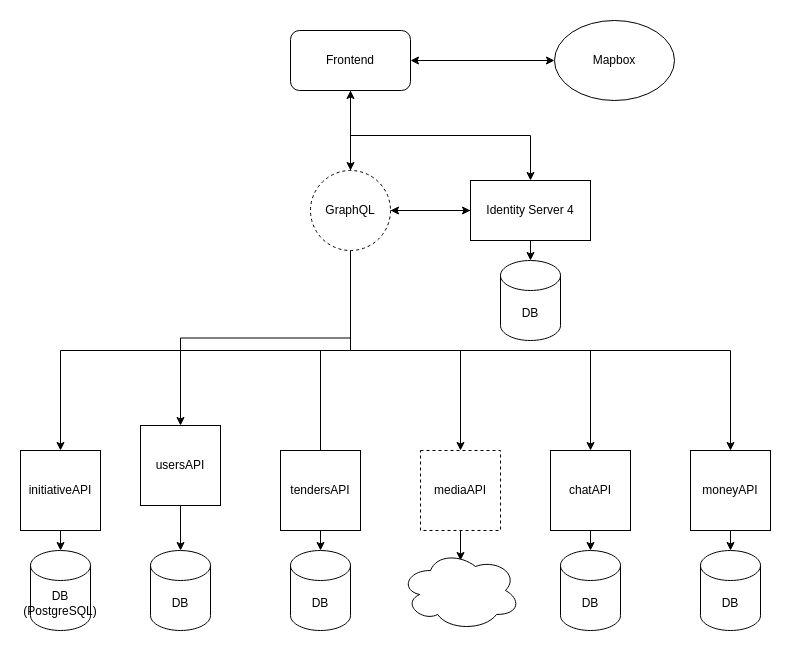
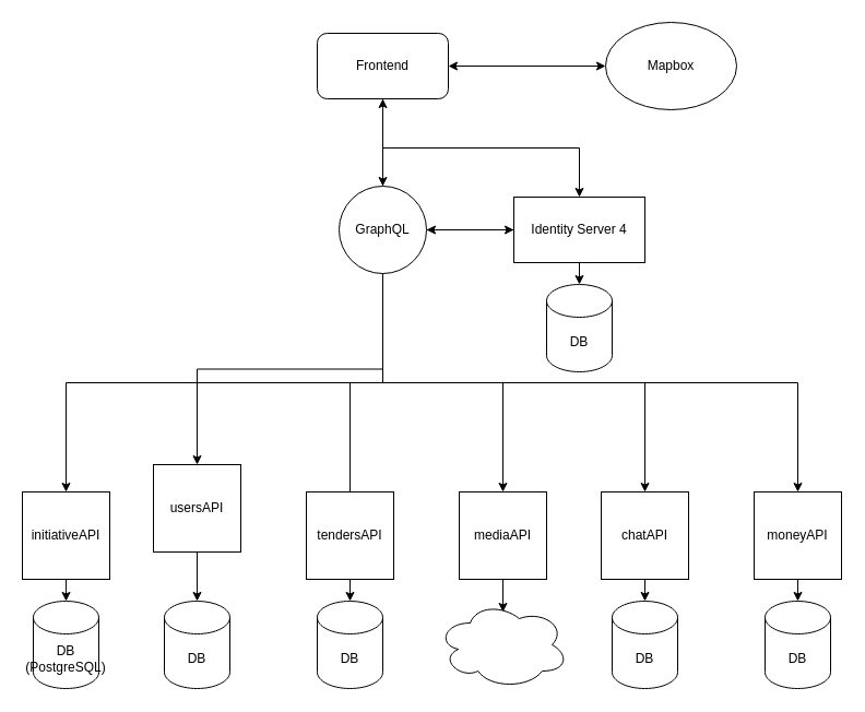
  <mxCell id="0" />
  <mxCell id="1" parent="0" />
  <mxCell id="2" style="edgeStyle=orthogonalEdgeStyle;rounded=0;orthogonalLoop=1;jettySize=auto;html=1;exitX=0.5;exitY=1;exitDx=0;exitDy=0;entryX=0.5;entryY=0;entryDx=0;entryDy=0;entryPerimeter=0;" parent="1" source="4" target="20" edge="1"><mxGeometry relative="1" as="geometry" /></mxCell>
  <mxCell id="3" style="edgeStyle=orthogonalEdgeStyle;rounded=0;orthogonalLoop=1;jettySize=auto;html=1;exitX=0;exitY=0.5;exitDx=0;exitDy=0;entryX=1;entryY=0.5;entryDx=0;entryDy=0;" parent="1" source="4" target="13" edge="1"><mxGeometry relative="1" as="geometry" /></mxCell>
  <mxCell id="4" value="Identity Server 4" style="rounded=0;whiteSpace=wrap;html=1;" parent="1" vertex="1"><mxGeometry x="470" y="180" width="120" height="60" as="geometry" /></mxCell>
  <mxCell id="5" style="edgeStyle=orthogonalEdgeStyle;rounded=0;orthogonalLoop=1;jettySize=auto;html=1;exitX=1;exitY=0.5;exitDx=0;exitDy=0;entryX=0;entryY=0.5;entryDx=0;entryDy=0;" parent="1" source="13" target="4" edge="1"><mxGeometry relative="1" as="geometry" /></mxCell>
  <mxCell id="6" style="edgeStyle=orthogonalEdgeStyle;rounded=0;orthogonalLoop=1;jettySize=auto;html=1;exitX=0.5;exitY=1;exitDx=0;exitDy=0;entryX=0.5;entryY=0;entryDx=0;entryDy=0;" parent="1" source="13" target="15" edge="1"><mxGeometry relative="1" as="geometry" /></mxCell>
  <mxCell id="7" style="edgeStyle=orthogonalEdgeStyle;rounded=0;orthogonalLoop=1;jettySize=auto;html=1;exitX=0.5;exitY=1;exitDx=0;exitDy=0;entryX=0.5;entryY=0;entryDx=0;entryDy=0;" parent="1" source="13" target="18" edge="1"><mxGeometry relative="1" as="geometry" /></mxCell>
  <mxCell id="8" style="edgeStyle=orthogonalEdgeStyle;rounded=0;orthogonalLoop=1;jettySize=auto;html=1;exitX=0.5;exitY=1;exitDx=0;exitDy=0;entryX=0.5;entryY=0;entryDx=0;entryDy=0;endArrow=none;" parent="1" source="13" target="22" edge="1"><mxGeometry relative="1" as="geometry" /></mxCell>
  <mxCell id="9" style="edgeStyle=orthogonalEdgeStyle;rounded=0;orthogonalLoop=1;jettySize=auto;html=1;exitX=0.5;exitY=1;exitDx=0;exitDy=0;" parent="1" source="13" target="25" edge="1"><mxGeometry relative="1" as="geometry" /></mxCell>
  <mxCell id="10" style="edgeStyle=orthogonalEdgeStyle;rounded=0;orthogonalLoop=1;jettySize=auto;html=1;exitX=0.5;exitY=1;exitDx=0;exitDy=0;" parent="1" source="13" target="28" edge="1"><mxGeometry relative="1" as="geometry" /></mxCell>
  <mxCell id="11" style="edgeStyle=orthogonalEdgeStyle;rounded=0;orthogonalLoop=1;jettySize=auto;html=1;exitX=0.5;exitY=1;exitDx=0;exitDy=0;entryX=0.5;entryY=0;entryDx=0;entryDy=0;" parent="1" source="13" target="31" edge="1"><mxGeometry relative="1" as="geometry" /></mxCell>
  <mxCell id="12" style="edgeStyle=orthogonalEdgeStyle;rounded=0;orthogonalLoop=1;jettySize=auto;html=1;exitX=0.5;exitY=0;exitDx=0;exitDy=0;" parent="1" source="13" edge="1"><mxGeometry relative="1" as="geometry"><mxPoint x="350" y="90" as="targetPoint" /></mxGeometry></mxCell>
- <mxCell id="13" value="GraphQL" style="ellipse;whiteSpace=wrap;html=1;aspect=fixed;dashed=1;" parent="1" vertex="1"><mxGeometry x="310" y="170" width="80" height="80" as="geometry" /></mxCell>
+ <mxCell id="13" value="GraphQL" style="ellipse;whiteSpace=wrap;html=1;aspect=fixed;" parent="1" vertex="1"><mxGeometry x="310" y="170" width="80" height="80" as="geometry" /></mxCell>
  <mxCell id="14" style="edgeStyle=orthogonalEdgeStyle;rounded=0;orthogonalLoop=1;jettySize=auto;html=1;exitX=0.5;exitY=1;exitDx=0;exitDy=0;entryX=0.5;entryY=0;entryDx=0;entryDy=0;entryPerimeter=0;" parent="1" source="15" target="16" edge="1"><mxGeometry relative="1" as="geometry" /></mxCell>
  <mxCell id="15" value="initiativeAPI" style="whiteSpace=wrap;html=1;aspect=fixed;" parent="1" vertex="1"><mxGeometry x="20" y="450" width="80" height="80" as="geometry" /></mxCell>
  <mxCell id="16" value="DB&lt;br&gt;(PostgreSQL)" style="shape=cylinder3;whiteSpace=wrap;html=1;boundedLbl=1;backgroundOutline=1;size=15;" parent="1" vertex="1"><mxGeometry x="30" y="550" width="60" height="80" as="geometry" /></mxCell>
  <mxCell id="17" style="edgeStyle=orthogonalEdgeStyle;rounded=0;orthogonalLoop=1;jettySize=auto;html=1;exitX=0.5;exitY=1;exitDx=0;exitDy=0;entryX=0.5;entryY=0;entryDx=0;entryDy=0;entryPerimeter=0;" parent="1" source="18" target="19" edge="1"><mxGeometry relative="1" as="geometry" /></mxCell>
  <mxCell id="18" value="usersAPI" style="whiteSpace=wrap;html=1;aspect=fixed;" parent="1" vertex="1"><mxGeometry x="140" y="425" width="80" height="80" as="geometry" /></mxCell>
  <mxCell id="19" value="DB" style="shape=cylinder3;whiteSpace=wrap;html=1;boundedLbl=1;backgroundOutline=1;size=15;" parent="1" vertex="1"><mxGeometry x="150" y="550" width="60" height="80" as="geometry" /></mxCell>
  <mxCell id="20" value="DB" style="shape=cylinder3;whiteSpace=wrap;html=1;boundedLbl=1;backgroundOutline=1;size=15;" parent="1" vertex="1"><mxGeometry x="500" y="260" width="60" height="80" as="geometry" /></mxCell>
  <mxCell id="21" style="edgeStyle=orthogonalEdgeStyle;rounded=0;orthogonalLoop=1;jettySize=auto;html=1;exitX=0.5;exitY=1;exitDx=0;exitDy=0;entryX=0.5;entryY=0;entryDx=0;entryDy=0;entryPerimeter=0;" parent="1" source="22" target="23" edge="1"><mxGeometry relative="1" as="geometry" /></mxCell>
  <mxCell id="22" value="tendersAPI" style="whiteSpace=wrap;html=1;aspect=fixed;" parent="1" vertex="1"><mxGeometry x="280" y="450" width="80" height="80" as="geometry" /></mxCell>
  <mxCell id="23" value="DB" style="shape=cylinder3;whiteSpace=wrap;html=1;boundedLbl=1;backgroundOutline=1;size=15;" parent="1" vertex="1"><mxGeometry x="290" y="550" width="60" height="80" as="geometry" /></mxCell>
  <mxCell id="24" style="edgeStyle=orthogonalEdgeStyle;rounded=0;orthogonalLoop=1;jettySize=auto;html=1;exitX=0.5;exitY=1;exitDx=0;exitDy=0;entryX=0.5;entryY=0.125;entryDx=0;entryDy=0;entryPerimeter=0;" parent="1" source="25" target="26" edge="1"><mxGeometry relative="1" as="geometry" /></mxCell>
- <mxCell id="25" value="mediaAPI" style="whiteSpace=wrap;html=1;aspect=fixed;dashed=1;" parent="1" vertex="1"><mxGeometry x="420" y="450" width="80" height="80" as="geometry" /></mxCell>
+ <mxCell id="25" value="mediaAPI" style="whiteSpace=wrap;html=1;aspect=fixed;" parent="1" vertex="1"><mxGeometry x="420" y="450" width="80" height="80" as="geometry" /></mxCell>
  <mxCell id="26" value="" style="ellipse;shape=cloud;whiteSpace=wrap;html=1;" parent="1" vertex="1"><mxGeometry x="400" y="550" width="120" height="80" as="geometry" /></mxCell>
  <mxCell id="27" style="edgeStyle=orthogonalEdgeStyle;rounded=0;orthogonalLoop=1;jettySize=auto;html=1;exitX=0.5;exitY=1;exitDx=0;exitDy=0;entryX=0.5;entryY=0;entryDx=0;entryDy=0;entryPerimeter=0;" parent="1" source="28" target="29" edge="1"><mxGeometry relative="1" as="geometry" /></mxCell>
  <mxCell id="28" value="chatAPI" style="whiteSpace=wrap;html=1;aspect=fixed;" parent="1" vertex="1"><mxGeometry x="550" y="450" width="80" height="80" as="geometry" /></mxCell>
  <mxCell id="29" value="DB" style="shape=cylinder3;whiteSpace=wrap;html=1;boundedLbl=1;backgroundOutline=1;size=15;" parent="1" vertex="1"><mxGeometry x="560" y="550" width="60" height="80" as="geometry" /></mxCell>
  <mxCell id="30" style="edgeStyle=orthogonalEdgeStyle;rounded=0;orthogonalLoop=1;jettySize=auto;html=1;exitX=0.5;exitY=1;exitDx=0;exitDy=0;entryX=0.5;entryY=0;entryDx=0;entryDy=0;entryPerimeter=0;" parent="1" source="31" target="32" edge="1"><mxGeometry relative="1" as="geometry" /></mxCell>
  <mxCell id="31" value="moneyAPI" style="whiteSpace=wrap;html=1;aspect=fixed;" parent="1" vertex="1"><mxGeometry x="690" y="450" width="80" height="80" as="geometry" /></mxCell>
  <mxCell id="32" value="DB" style="shape=cylinder3;whiteSpace=wrap;html=1;boundedLbl=1;backgroundOutline=1;size=15;" parent="1" vertex="1"><mxGeometry x="700" y="550" width="60" height="80" as="geometry" /></mxCell>
  <mxCell id="33" style="edgeStyle=orthogonalEdgeStyle;rounded=0;orthogonalLoop=1;jettySize=auto;html=1;exitX=0.5;exitY=1;exitDx=0;exitDy=0;entryX=0.5;entryY=0;entryDx=0;entryDy=0;" parent="1" source="35" target="4" edge="1"><mxGeometry relative="1" as="geometry" /></mxCell>
  <mxCell id="34" style="edgeStyle=orthogonalEdgeStyle;rounded=0;orthogonalLoop=1;jettySize=auto;html=1;exitX=0.5;exitY=1;exitDx=0;exitDy=0;entryX=0.5;entryY=0;entryDx=0;entryDy=0;dashed=1;" parent="1" source="35" target="13" edge="1"><mxGeometry relative="1" as="geometry" /></mxCell>
  <mxCell id="35" value="Frontend" style="rounded=1;whiteSpace=wrap;html=1;" parent="1" vertex="1"><mxGeometry x="290" y="30" width="120" height="60" as="geometry" /></mxCell>
  <mxCell id="36" value="Mapbox" style="ellipse;whiteSpace=wrap;html=1;" parent="1" vertex="1"><mxGeometry x="554" y="20" width="120" height="80" as="geometry" /></mxCell>
  <mxCell id="37" value="" style="endArrow=classic;startArrow=classic;html=1;exitX=1;exitY=0.5;exitDx=0;exitDy=0;entryX=0;entryY=0.5;entryDx=0;entryDy=0;" parent="1" source="35" target="36" edge="1"><mxGeometry width="50" height="50" relative="1" as="geometry"><mxPoint x="450" y="80" as="sourcePoint" /><mxPoint x="500" y="30" as="targetPoint" /></mxGeometry></mxCell>
